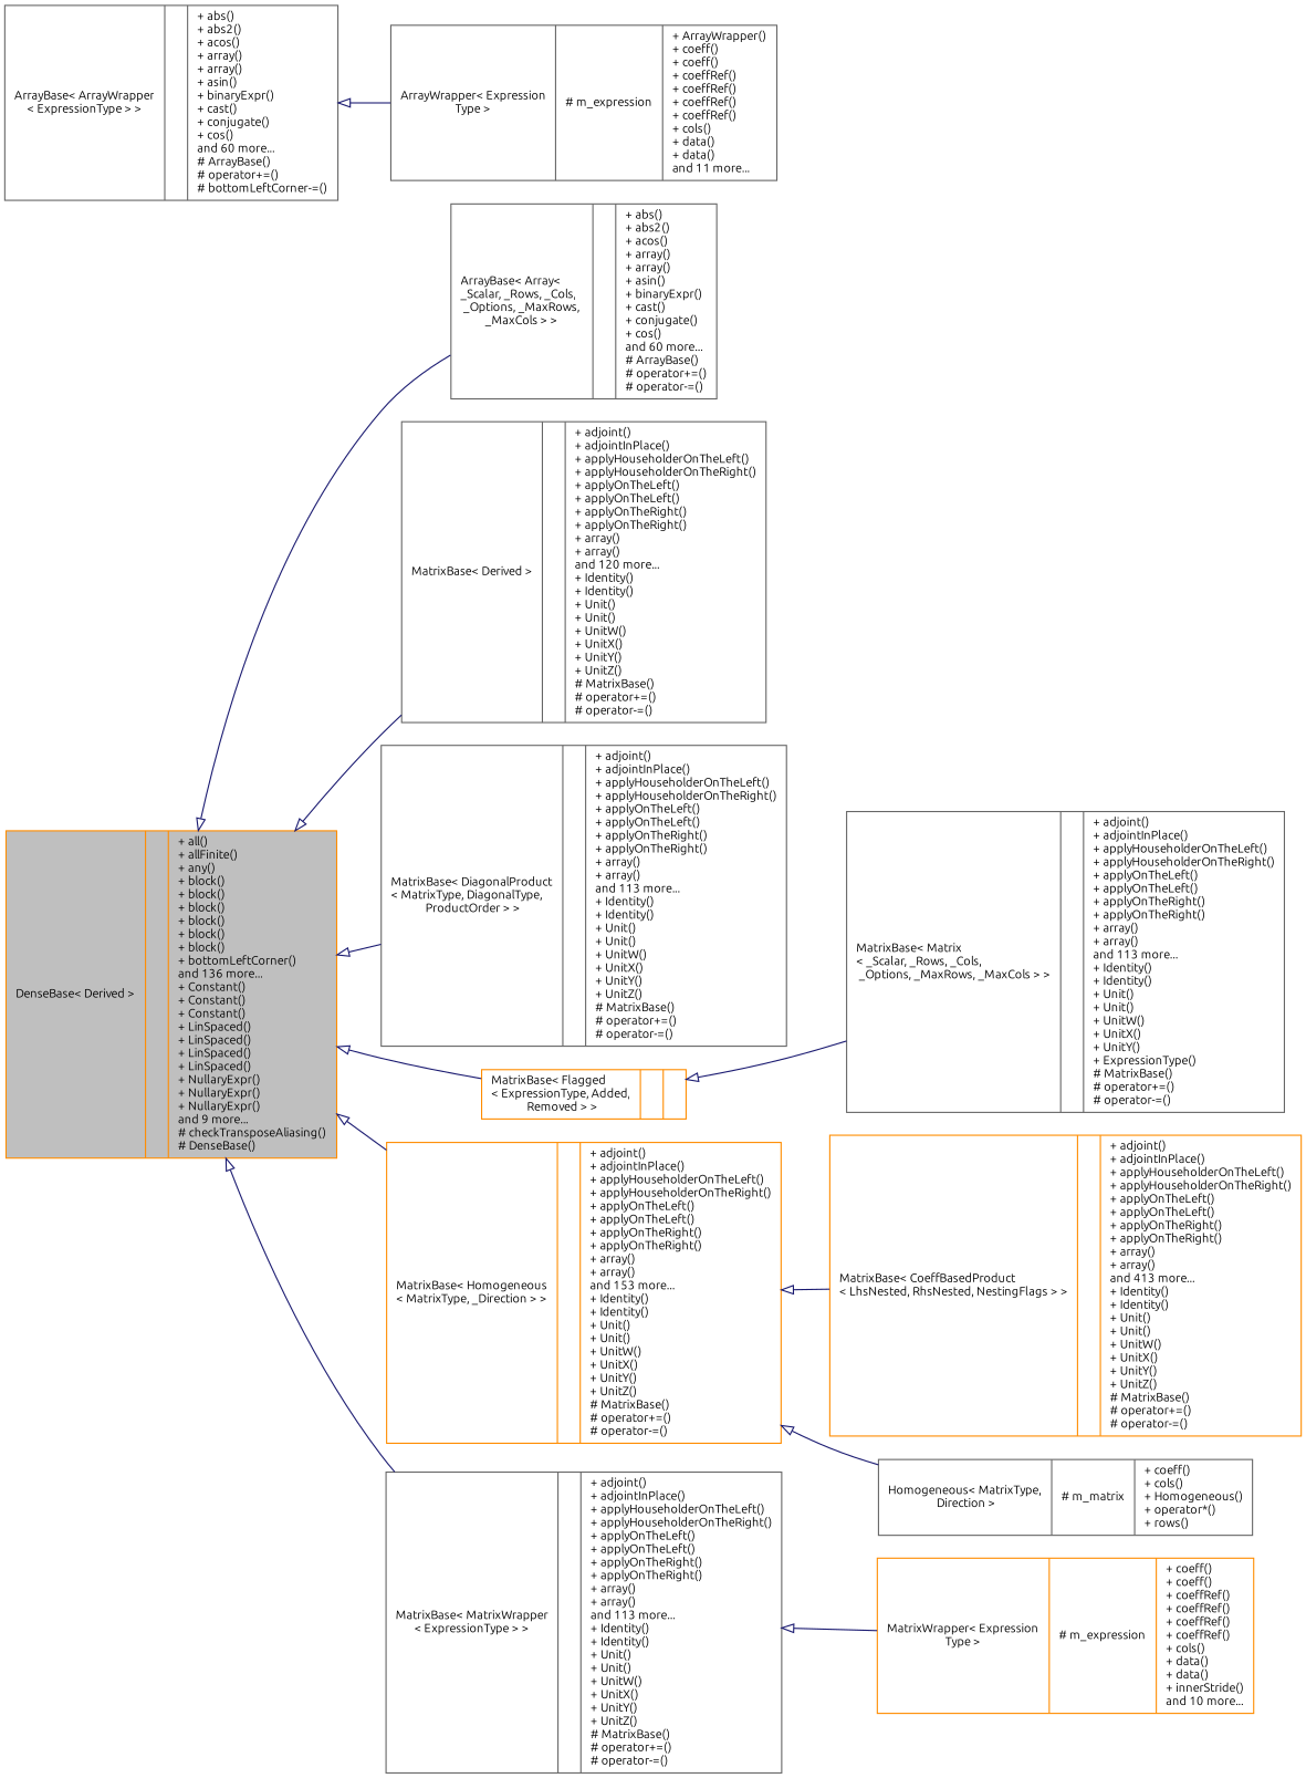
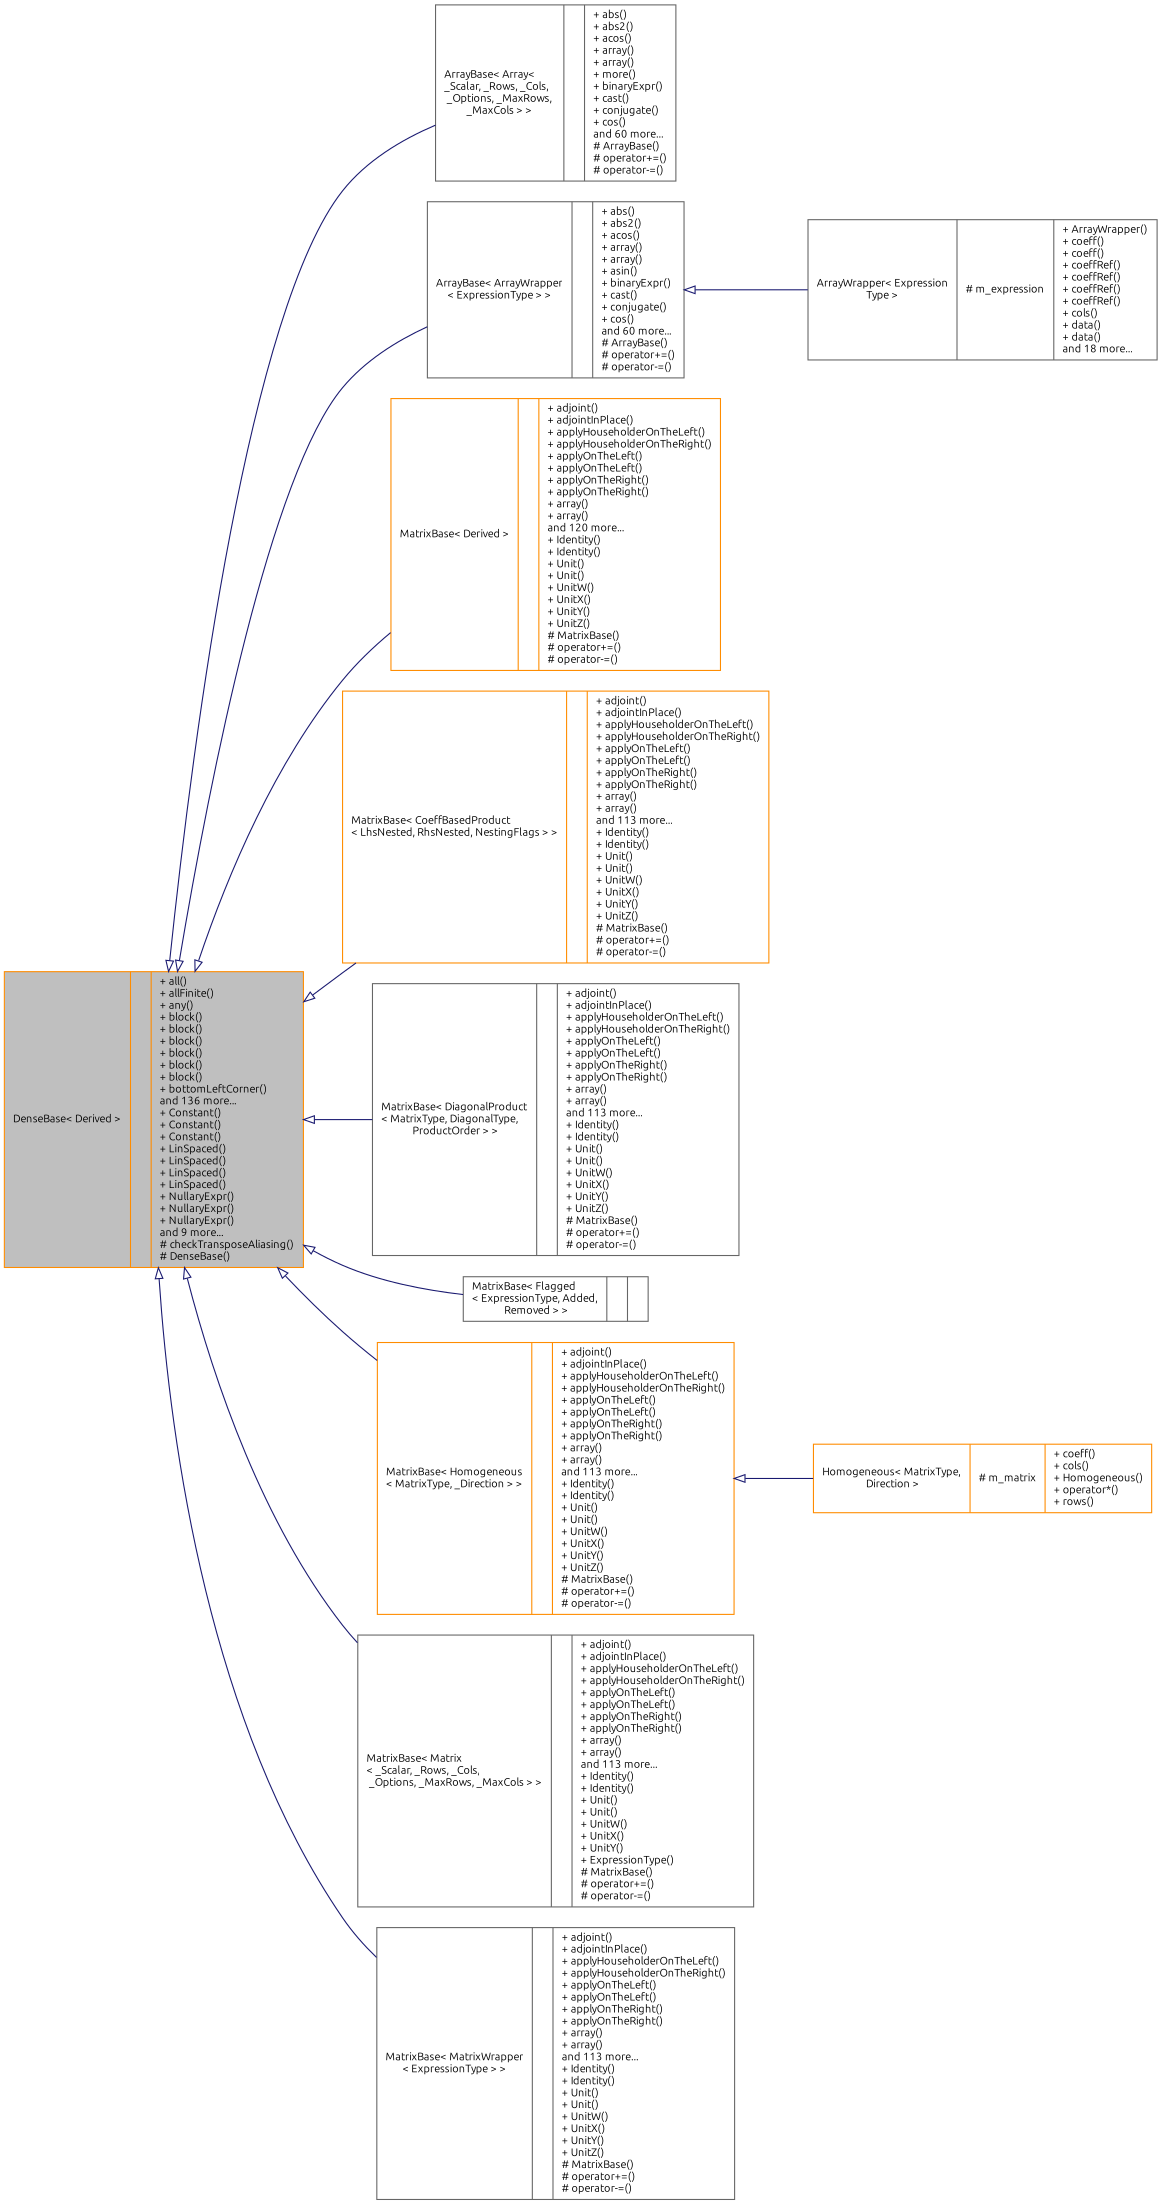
  digraph {
    fontname=Ubuntu
    rankdir=LR
    node [color=gray40 fillcolor=white fontname=Ubuntu fontsize=10 shape=record style=filled]
    edge [arrowtail=onormal color=midnightblue dir=back fontname=Ubuntu fontsize=10 labelfontname=FreeSans labelfontsize=10 style=solid]
    n1 [color=darkorange fillcolor=grey75 fontcolor=black height=0.2 label="{DenseBase\< Derived \>\n||+ all()\l+ allFinite()\l+ any()\l+ block()\l+ block()\l+ block()\l+ block()\l+ block()\l+ block()\l+ bottomLeftCorner()\land 136 more...\l+ Constant()\l+ Constant()\l+ Constant()\l+ LinSpaced()\l+ LinSpaced()\l+ LinSpaced()\l+ LinSpaced()\l+ NullaryExpr()\l+ NullaryExpr()\l+ NullaryExpr()\land 9 more...\l# checkTransposeAliasing()\l# DenseBase()\l}" width=0.4]
-   n2 [height=0.2 label="{ArrayBase\< Array\< \l_Scalar, _Rows, _Cols,\l _Options, _MaxRows, \l_MaxCols \> \>\n||+ abs()\l+ abs2()\l+ acos()\l+ array()\l+ array()\l+ asin()\l+ binaryExpr()\l+ cast()\l+ conjugate()\l+ cos()\land 60 more...\l# ArrayBase()\l# operator+=()\l# operator-=()\l}" width=0.4]
-   n3 [height=0.2 label="{ArrayBase\< ArrayWrapper\l\< ExpressionType \> \>\n||+ abs()\l+ abs2()\l+ acos()\l+ array()\l+ array()\l+ asin()\l+ binaryExpr()\l+ cast()\l+ conjugate()\l+ cos()\land 60 more...\l# ArrayBase()\l# operator+=()\l# bottomLeftCorner-=()\l}" width=0.4]
-   n4 [height=0.2 label="{MatrixBase\< Derived \>\n||+ adjoint()\l+ adjointInPlace()\l+ applyHouseholderOnTheLeft()\l+ applyHouseholderOnTheRight()\l+ applyOnTheLeft()\l+ applyOnTheLeft()\l+ applyOnTheRight()\l+ applyOnTheRight()\l+ array()\l+ array()\land 120 more...\l+ Identity()\l+ Identity()\l+ Unit()\l+ Unit()\l+ UnitW()\l+ UnitX()\l+ UnitY()\l+ UnitZ()\l# MatrixBase()\l# operator+=()\l# operator-=()\l}" width=0.4]
-   n5 [color=darkorange height=0.2 label="{MatrixBase\< CoeffBasedProduct\l\< LhsNested, RhsNested, NestingFlags \> \>\n||+ adjoint()\l+ adjointInPlace()\l+ applyHouseholderOnTheLeft()\l+ applyHouseholderOnTheRight()\l+ applyOnTheLeft()\l+ applyOnTheLeft()\l+ applyOnTheRight()\l+ applyOnTheRight()\l+ array()\l+ array()\land 413 more...\l+ Identity()\l+ Identity()\l+ Unit()\l+ Unit()\l+ UnitW()\l+ UnitX()\l+ UnitY()\l+ UnitZ()\l# MatrixBase()\l# operator+=()\l# operator-=()\l}" width=0.4]
+   n2 [height=0.2 label="{ArrayBase\< Array\< \l_Scalar, _Rows, _Cols,\l _Options, _MaxRows, \l_MaxCols \> \>\n||+ abs()\l+ abs2()\l+ acos()\l+ array()\l+ array()\l+ more()\l+ binaryExpr()\l+ cast()\l+ conjugate()\l+ cos()\land 60 more...\l# ArrayBase()\l# operator+=()\l# operator-=()\l}" width=0.4]
+   n3 [height=0.2 label="{ArrayBase\< ArrayWrapper\l\< ExpressionType \> \>\n||+ abs()\l+ abs2()\l+ acos()\l+ array()\l+ array()\l+ asin()\l+ binaryExpr()\l+ cast()\l+ conjugate()\l+ cos()\land 60 more...\l# ArrayBase()\l# operator+=()\l# operator-=()\l}" width=0.4]
+   n4 [color=darkorange height=0.2 label="{MatrixBase\< Derived \>\n||+ adjoint()\l+ adjointInPlace()\l+ applyHouseholderOnTheLeft()\l+ applyHouseholderOnTheRight()\l+ applyOnTheLeft()\l+ applyOnTheLeft()\l+ applyOnTheRight()\l+ applyOnTheRight()\l+ array()\l+ array()\land 120 more...\l+ Identity()\l+ Identity()\l+ Unit()\l+ Unit()\l+ UnitW()\l+ UnitX()\l+ UnitY()\l+ UnitZ()\l# MatrixBase()\l# operator+=()\l# operator-=()\l}" width=0.4]
+   n5 [color=darkorange height=0.2 label="{MatrixBase\< CoeffBasedProduct\l\< LhsNested, RhsNested, NestingFlags \> \>\n||+ adjoint()\l+ adjointInPlace()\l+ applyHouseholderOnTheLeft()\l+ applyHouseholderOnTheRight()\l+ applyOnTheLeft()\l+ applyOnTheLeft()\l+ applyOnTheRight()\l+ applyOnTheRight()\l+ array()\l+ array()\land 113 more...\l+ Identity()\l+ Identity()\l+ Unit()\l+ Unit()\l+ UnitW()\l+ UnitX()\l+ UnitY()\l+ UnitZ()\l# MatrixBase()\l# operator+=()\l# operator-=()\l}" width=0.4]
    n6 [height=0.2 label="{MatrixBase\< DiagonalProduct\l\< MatrixType, DiagonalType,\l ProductOrder \> \>\n||+ adjoint()\l+ adjointInPlace()\l+ applyHouseholderOnTheLeft()\l+ applyHouseholderOnTheRight()\l+ applyOnTheLeft()\l+ applyOnTheLeft()\l+ applyOnTheRight()\l+ applyOnTheRight()\l+ array()\l+ array()\land 113 more...\l+ Identity()\l+ Identity()\l+ Unit()\l+ Unit()\l+ UnitW()\l+ UnitX()\l+ UnitY()\l+ UnitZ()\l# MatrixBase()\l# operator+=()\l# operator-=()\l}" width=0.4]
-   n7 [color=darkorange height=0.2 label="{MatrixBase\< Flagged\l\< ExpressionType, Added,\l Removed \> \>\n||}" width=0.4]
-   n8 [color=darkorange height=0.2 label="{MatrixBase\< Homogeneous\l\< MatrixType, _Direction \> \>\n||+ adjoint()\l+ adjointInPlace()\l+ applyHouseholderOnTheLeft()\l+ applyHouseholderOnTheRight()\l+ applyOnTheLeft()\l+ applyOnTheLeft()\l+ applyOnTheRight()\l+ applyOnTheRight()\l+ array()\l+ array()\land 153 more...\l+ Identity()\l+ Identity()\l+ Unit()\l+ Unit()\l+ UnitW()\l+ UnitX()\l+ UnitY()\l+ UnitZ()\l# MatrixBase()\l# operator+=()\l# operator-=()\l}" width=0.4]
+   n7 [height=0.2 label="{MatrixBase\< Flagged\l\< ExpressionType, Added,\l Removed \> \>\n||}" width=0.4]
+   n8 [color=darkorange height=0.2 label="{MatrixBase\< Homogeneous\l\< MatrixType, _Direction \> \>\n||+ adjoint()\l+ adjointInPlace()\l+ applyHouseholderOnTheLeft()\l+ applyHouseholderOnTheRight()\l+ applyOnTheLeft()\l+ applyOnTheLeft()\l+ applyOnTheRight()\l+ applyOnTheRight()\l+ array()\l+ array()\land 113 more...\l+ Identity()\l+ Identity()\l+ Unit()\l+ Unit()\l+ UnitW()\l+ UnitX()\l+ UnitY()\l+ UnitZ()\l# MatrixBase()\l# operator+=()\l# operator-=()\l}" width=0.4]
    n9 [height=0.2 label="{MatrixBase\< Matrix\l\< _Scalar, _Rows, _Cols,\l _Options, _MaxRows, _MaxCols \> \>\n||+ adjoint()\l+ adjointInPlace()\l+ applyHouseholderOnTheLeft()\l+ applyHouseholderOnTheRight()\l+ applyOnTheLeft()\l+ applyOnTheLeft()\l+ applyOnTheRight()\l+ applyOnTheRight()\l+ array()\l+ array()\land 113 more...\l+ Identity()\l+ Identity()\l+ Unit()\l+ Unit()\l+ UnitW()\l+ UnitX()\l+ UnitY()\l+ ExpressionType()\l# MatrixBase()\l# operator+=()\l# operator-=()\l}" width=0.4]
    n10 [height=0.2 label="{MatrixBase\< MatrixWrapper\l\< ExpressionType \> \>\n||+ adjoint()\l+ adjointInPlace()\l+ applyHouseholderOnTheLeft()\l+ applyHouseholderOnTheRight()\l+ applyOnTheLeft()\l+ applyOnTheLeft()\l+ applyOnTheRight()\l+ applyOnTheRight()\l+ array()\l+ array()\land 113 more...\l+ Identity()\l+ Identity()\l+ Unit()\l+ Unit()\l+ UnitW()\l+ UnitX()\l+ UnitY()\l+ UnitZ()\l# MatrixBase()\l# operator+=()\l# operator-=()\l}" width=0.4]
-   n11 [height=0.2 label="{ArrayWrapper\< Expression\lType \>\n|# m_expression\l|+ ArrayWrapper()\l+ coeff()\l+ coeff()\l+ coeffRef()\l+ coeffRef()\l+ coeffRef()\l+ coeffRef()\l+ cols()\l+ data()\l+ data()\land 11 more...\l}" width=0.4]
-   n12 [height=0.2 label="{Homogeneous\< MatrixType,\l Direction \>\n|# m_matrix\l|+ coeff()\l+ cols()\l+ Homogeneous()\l+ operator*()\l+ rows()\l}" width=0.4]
-   n13 [color=darkorange height=0.2 label="{MatrixWrapper\< Expression\lType \>\n|# m_expression\l|+ coeff()\l+ coeff()\l+ coeffRef()\l+ coeffRef()\l+ coeffRef()\l+ coeffRef()\l+ cols()\l+ data()\l+ data()\l+ innerStride()\land 10 more...\l}" width=0.4]
+   n11 [height=0.2 label="{ArrayWrapper\< Expression\lType \>\n|# m_expression\l|+ ArrayWrapper()\l+ coeff()\l+ coeff()\l+ coeffRef()\l+ coeffRef()\l+ coeffRef()\l+ coeffRef()\l+ cols()\l+ data()\l+ data()\land 18 more...\l}" width=0.4]
+   n12 [color=darkorange height=0.2 label="{Homogeneous\< MatrixType,\l Direction \>\n|# m_matrix\l|+ coeff()\l+ cols()\l+ Homogeneous()\l+ operator*()\l+ rows()\l}" width=0.4]
    n1 -> n2
+   n1 -> n3
    n1 -> n4
-   n8 -> n5
+   n1 -> n5
    n1 -> n6
    n1 -> n7
    n1 -> n8
-   n7 -> n9
+   n1 -> n9
    n1 -> n10
    n3 -> n11
    n8 -> n12
-   n10 -> n13
  }
